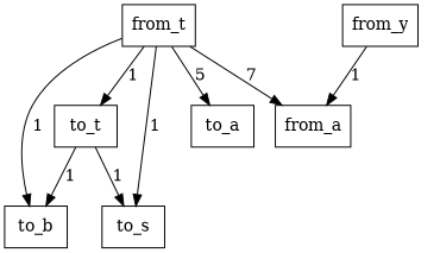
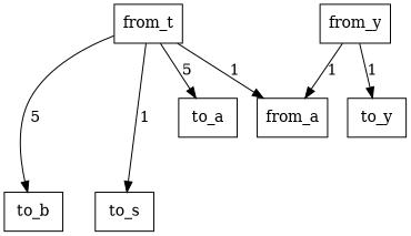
  digraph {
    rankdir=TB
    node [fillcolor=white shape=box style=filled]
    n1 [label=<from_a>]
    n2 [label=<from_t>]
    n3 [label=<to_a>]
    n4 [label=<to_b>]
-   n5 [label=<to_t>]
    n6 [label=<to_s>]
    n7 [label=<from_y>]
-   n2 -> n1 [label=7]
+   n8 [label=<to_y>]
+   n2 -> n1 [label=1]
    n2 -> n3 [label=5]
-   n2 -> n4 [label=1]
-   n2 -> n5 [label=1]
+   n2 -> n4 [label=5]
    n2 -> n6 [label=1]
-   n5 -> n4 [label=1]
-   n5 -> n6 [label=1]
    n7 -> n1 [label=1]
+   n7 -> n8 [label=1]
  }
